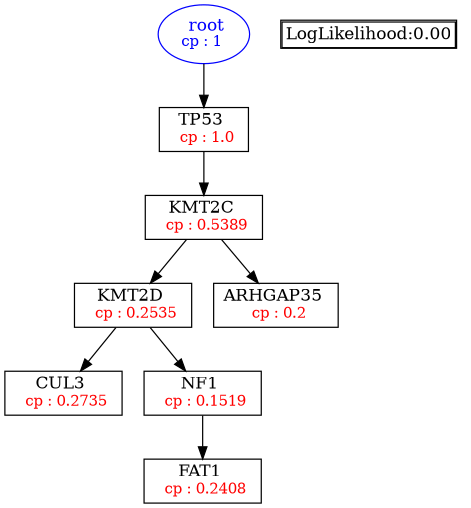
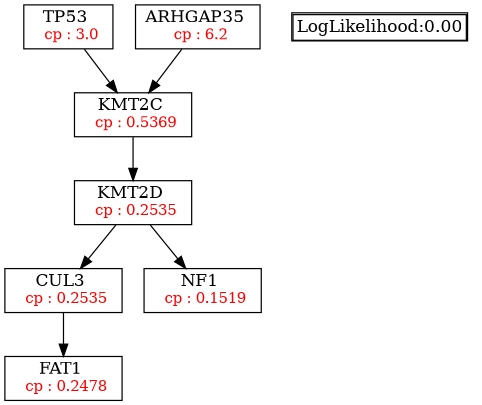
  digraph {
    fontsize=10
    node [shape=box]
-   n1 [color=Blue label=<<font color='Blue'> root</font><br/><font color='Blue' POINT-SIZE='12'>cp : 1 </font>> shape=oval]
-   n2 [label=<TP53 <br/> <font color='Red' POINT-SIZE='12'> cp : 1.0 </font>>]
-   n3 [label=<KMT2C <br/> <font color='Red' POINT-SIZE='12'> cp : 0.5389 </font>>]
+   n2 [label=<TP53 <br/> <font color='Red' POINT-SIZE='12'> cp : 3.0 </font>>]
+   n3 [label=<KMT2C <br/> <font color='Red' POINT-SIZE='12'> cp : 0.5369 </font>>]
    n4 [label=<KMT2D <br/> <font color='Red' POINT-SIZE='12'> cp : 0.2535 </font>>]
-   n5 [label=<ARHGAP35 <br/> <font color='Red' POINT-SIZE='12'> cp : 0.2 </font>>]
-   n6 [label=<CUL3 <br/> <font color='Red' POINT-SIZE='12'> cp : 0.2735 </font>>]
+   n5 [label=<ARHGAP35 <br/> <font color='Red' POINT-SIZE='12'> cp : 6.2 </font>>]
+   n6 [label=<CUL3 <br/> <font color='Red' POINT-SIZE='12'> cp : 0.2535 </font>>]
    n7 [label=<NF1 <br/> <font color='Red' POINT-SIZE='12'> cp : 0.1519 </font>>]
-   n8 [label=<FAT1 <br/> <font color='Red' POINT-SIZE='12'> cp : 0.2408 </font>>]
+   n8 [label=<FAT1 <br/> <font color='Red' POINT-SIZE='12'> cp : 0.2478 </font>>]
    n9 [label=<<TABLE BORDER="1" CELLBORDER="1" CELLSPACING="0" >     <TR><TD ALIGN="LEFT">LogLikelihood:0.00</TD></TR>     </TABLE>> shape=plaintext]
-   n1 -> n2
    n2 -> n3
    n3 -> n4
-   n3 -> n5
+   n5 -> n3
    n4 -> n6
    n4 -> n7
-   n7 -> n8
+   n6 -> n8
  }
